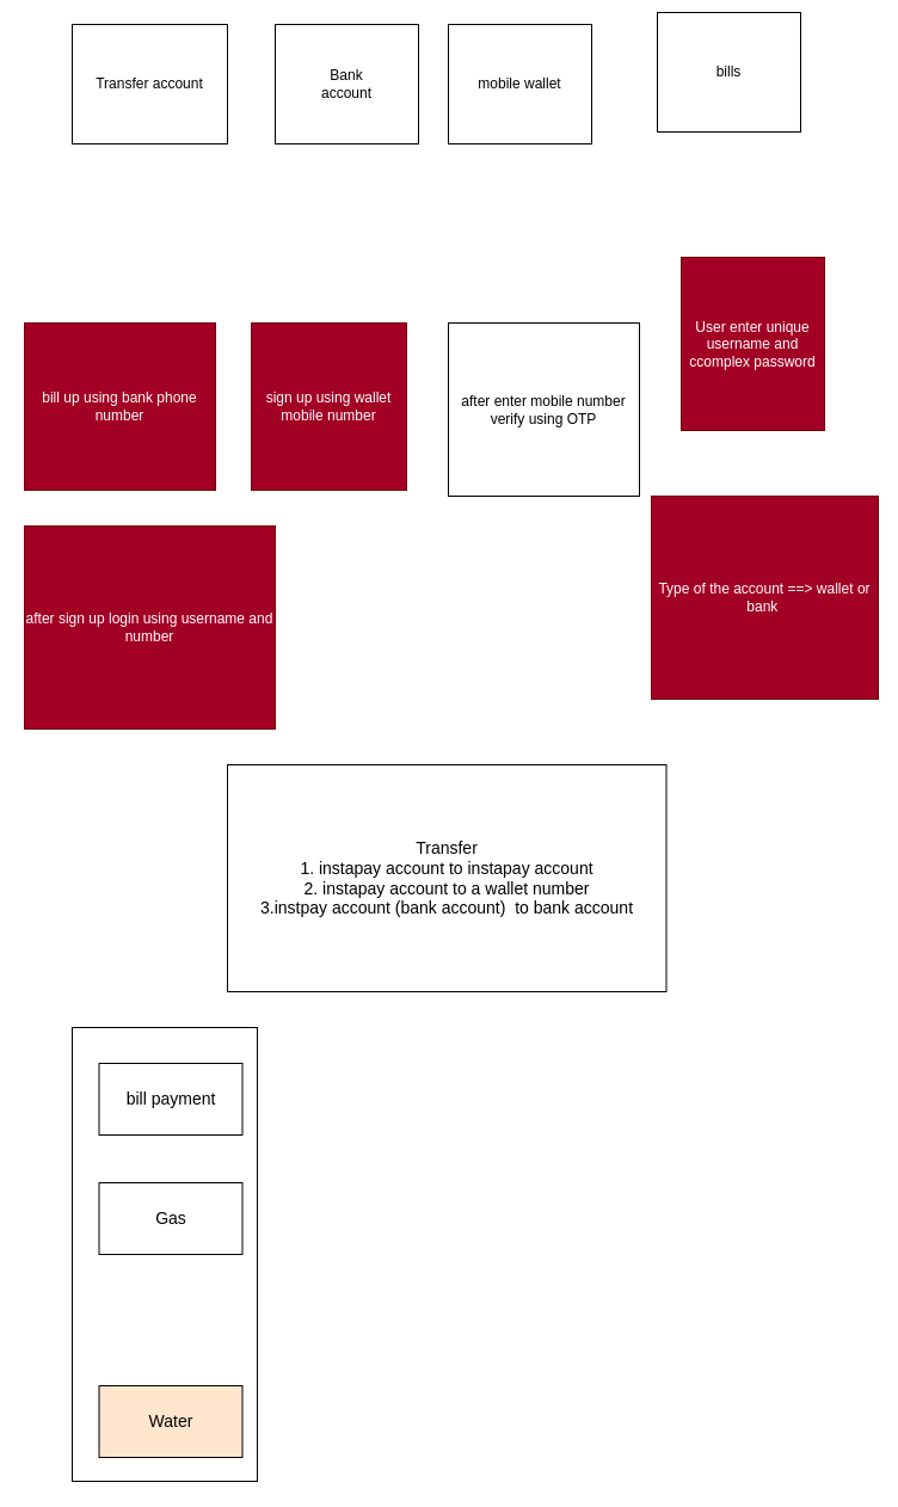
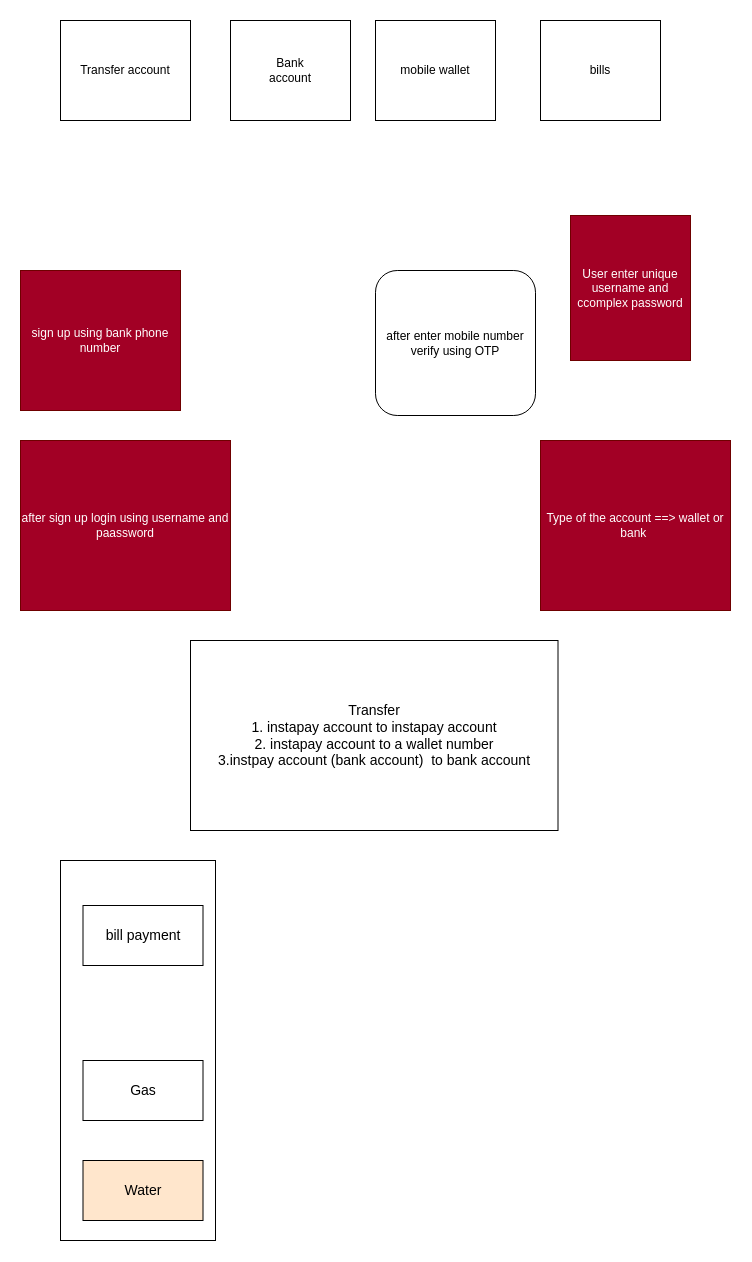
  <mxCell id="0" />
  <mxCell id="1" parent="0" />
  <mxCell id="2" value="Transfer account" style="whiteSpace=wrap;html=1;" vertex="1" parent="1"><mxGeometry x="60" y="20" width="130" height="100" as="geometry" /></mxCell>
  <mxCell id="3" value="Bank &lt;br&gt;account" style="whiteSpace=wrap;html=1;" vertex="1" parent="1"><mxGeometry x="230" y="20" width="120" height="100" as="geometry" /></mxCell>
  <mxCell id="4" value="mobile wallet" style="whiteSpace=wrap;html=1;" vertex="1" parent="1"><mxGeometry x="375" y="20" width="120" height="100" as="geometry" /></mxCell>
- <mxCell id="5" value="bills" style="whiteSpace=wrap;html=1;" vertex="1" parent="1"><mxGeometry x="550" y="10" width="120" height="100" as="geometry" /></mxCell>
- <mxCell id="6" value="bill up using bank phone number" style="whiteSpace=wrap;html=1;fillColor=#a20025;fontColor=#ffffff;strokeColor=#6F0000;" vertex="1" parent="1"><mxGeometry x="20" y="270" width="160" height="140" as="geometry" /></mxCell>
- <mxCell id="7" value="sign up using wallet mobile number" style="whiteSpace=wrap;html=1;fillColor=#a20025;fontColor=#ffffff;strokeColor=#6F0000;" vertex="1" parent="1"><mxGeometry x="210" y="270" width="130" height="140" as="geometry" /></mxCell>
- <mxCell id="8" value="after enter mobile number verify using OTP" style="whiteSpace=wrap;html=1;" vertex="1" parent="1"><mxGeometry x="375" y="270" width="160" height="145" as="geometry" /></mxCell>
+ <mxCell id="5" value="bills" style="whiteSpace=wrap;html=1;" vertex="1" parent="1"><mxGeometry x="540" y="20" width="120" height="100" as="geometry" /></mxCell>
+ <mxCell id="6" value="sign up using bank phone number" style="whiteSpace=wrap;html=1;fillColor=#a20025;fontColor=#ffffff;strokeColor=#6F0000;" vertex="1" parent="1"><mxGeometry x="20" y="270" width="160" height="140" as="geometry" /></mxCell>
+ <mxCell id="8" value="after enter mobile number verify using OTP" style="whiteSpace=wrap;html=1;rounded=1;" vertex="1" parent="1"><mxGeometry x="375" y="270" width="160" height="145" as="geometry" /></mxCell>
  <mxCell id="9" value="User enter unique username and ccomplex password" style="whiteSpace=wrap;html=1;fillColor=#a20025;fontColor=#ffffff;strokeColor=#6F0000;" vertex="1" parent="1"><mxGeometry x="570" y="215" width="120" height="145" as="geometry" /></mxCell>
  <mxCell id="10" style="edgeStyle=none;html=1;" edge="1" parent="1" source="11"><mxGeometry relative="1" as="geometry"><mxPoint x="100" y="530" as="targetPoint" /></mxGeometry></mxCell>
- <mxCell id="11" value="after sign up login using username and number" style="whiteSpace=wrap;html=1;fillColor=#a20025;fontColor=#ffffff;strokeColor=#6F0000;" vertex="1" parent="1"><mxGeometry x="20" y="440" width="210" height="170" as="geometry" /></mxCell>
- <mxCell id="12" value="Type of the account ==&amp;gt; wallet or bank&amp;nbsp;" style="whiteSpace=wrap;html=1;fillColor=#a20025;fontColor=#ffffff;strokeColor=#6F0000;" vertex="1" parent="1"><mxGeometry x="545" y="415" width="190" height="170" as="geometry" /></mxCell>
+ <mxCell id="11" value="after sign up login using username and paassword" style="whiteSpace=wrap;html=1;fillColor=#a20025;fontColor=#ffffff;strokeColor=#6F0000;" vertex="1" parent="1"><mxGeometry x="20" y="440" width="210" height="170" as="geometry" /></mxCell>
+ <mxCell id="12" value="Type of the account ==&amp;gt; wallet or bank&amp;nbsp;" style="whiteSpace=wrap;html=1;fillColor=#a20025;fontColor=#ffffff;strokeColor=#6F0000;" vertex="1" parent="1"><mxGeometry x="540" y="440" width="190" height="170" as="geometry" /></mxCell>
  <mxCell id="13" value="&lt;font style=&quot;font-size: 14px;&quot;&gt;Transfer&lt;br&gt;1. instapay account to instapay account&lt;br&gt;2. instapay account to a wallet number&lt;br&gt;3.instpay account (bank account)&amp;nbsp; to bank account&lt;/font&gt;" style="whiteSpace=wrap;html=1;" vertex="1" parent="1"><mxGeometry x="190" y="640" width="367.5" height="190" as="geometry" /></mxCell>
  <mxCell id="14" value="" style="whiteSpace=wrap;html=1;fontSize=14;" vertex="1" parent="1"><mxGeometry x="60" y="860" width="155" height="380" as="geometry" /></mxCell>
  <mxCell id="15" value="Water" style="whiteSpace=wrap;html=1;fontSize=14;fillColor=#ffe6cc;" vertex="1" parent="1"><mxGeometry x="82.5" y="1160" width="120" height="60" as="geometry" /></mxCell>
- <mxCell id="16" value="Gas" style="whiteSpace=wrap;html=1;fontSize=14;" vertex="1" parent="1"><mxGeometry x="82.5" y="990" width="120" height="60" as="geometry" /></mxCell>
- <mxCell id="17" value="bill payment" style="whiteSpace=wrap;html=1;fontSize=14;" vertex="1" parent="1"><mxGeometry x="82.5" y="890" width="120" height="60" as="geometry" /></mxCell>
+ <mxCell id="16" value="Gas" style="whiteSpace=wrap;html=1;fontSize=14;" vertex="1" parent="1"><mxGeometry x="82.5" y="1060" width="120" height="60" as="geometry" /></mxCell>
+ <mxCell id="17" value="bill payment" style="whiteSpace=wrap;html=1;fontSize=14;" vertex="1" parent="1"><mxGeometry x="82.5" y="905" width="120" height="60" as="geometry" /></mxCell>
